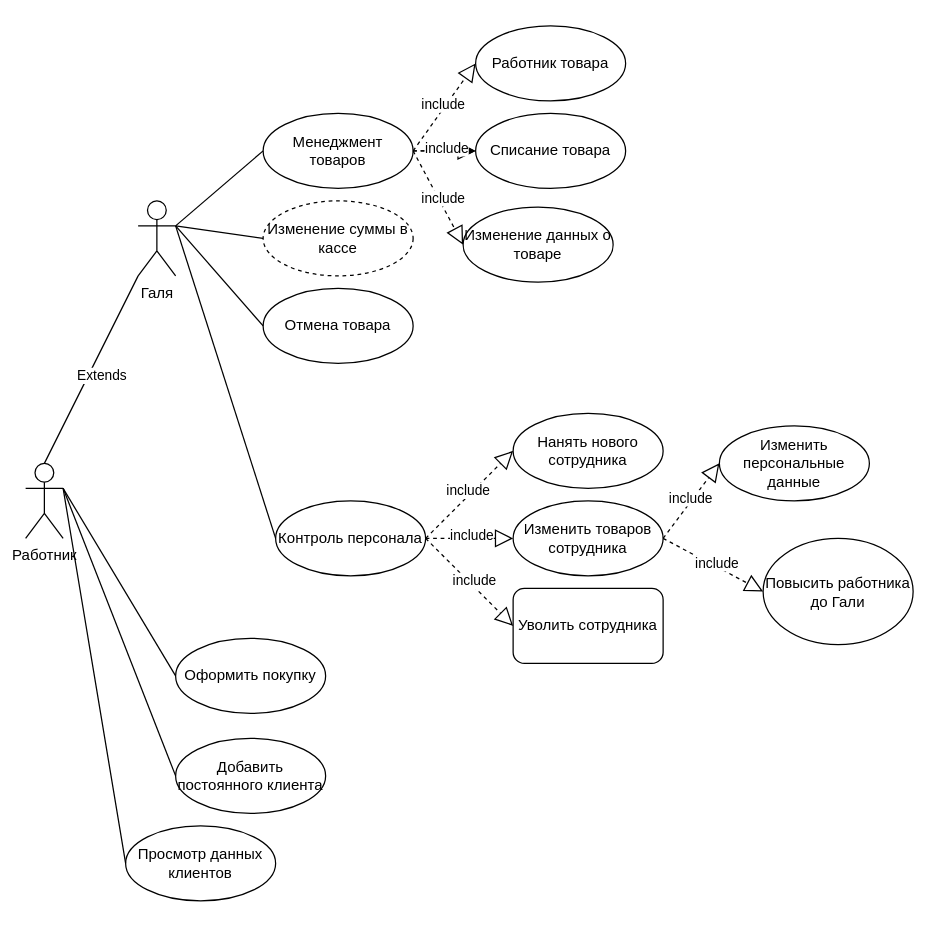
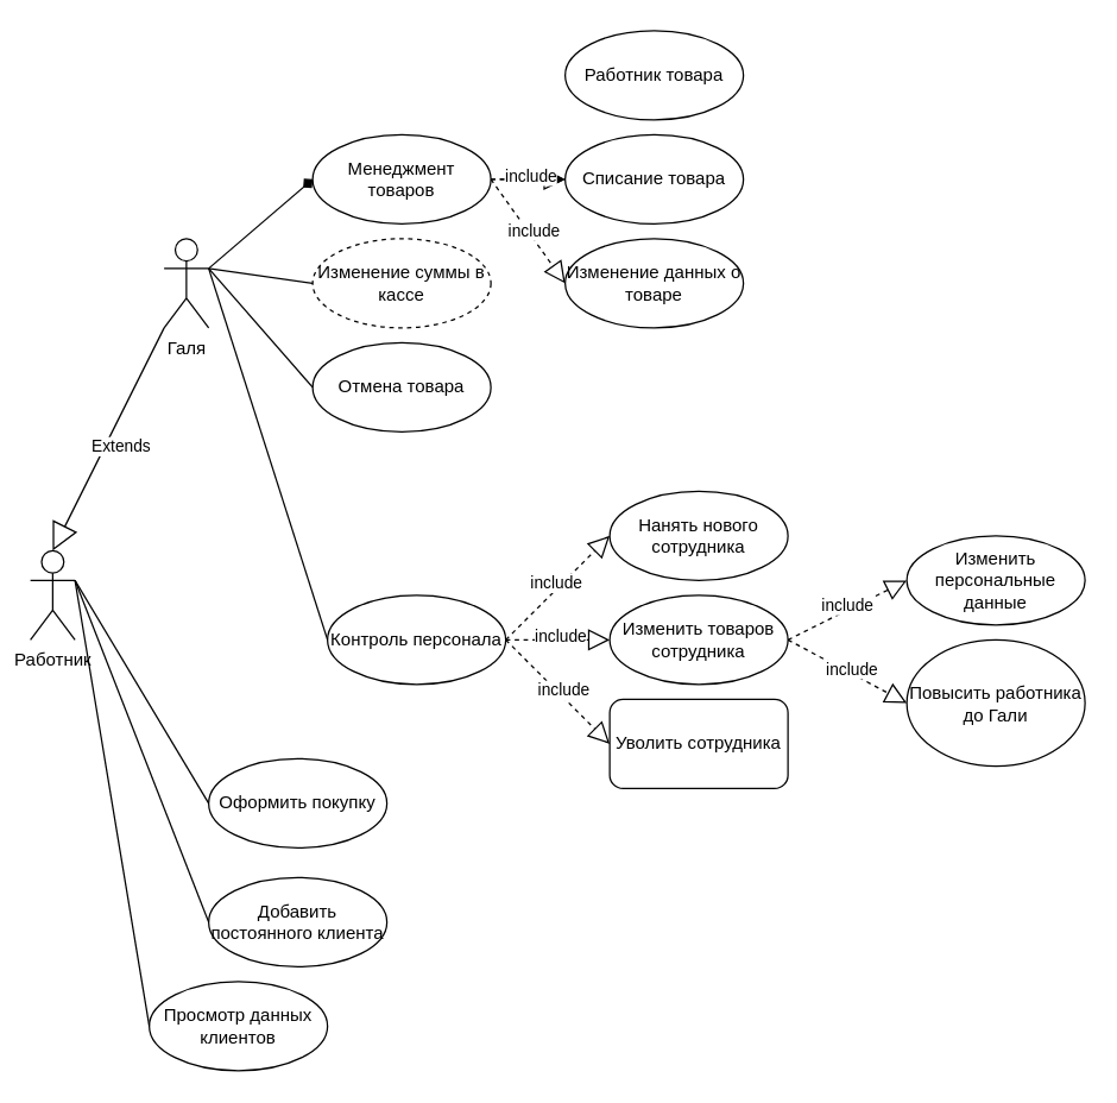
  <mxCell id="0" />
  <mxCell id="1" parent="0" />
  <mxCell id="2" value="Галя&lt;div&gt;&lt;br&gt;&lt;/div&gt;" style="shape=umlActor;verticalLabelPosition=bottom;verticalAlign=top;html=1;outlineConnect=0;" parent="1" vertex="1"><mxGeometry x="110" y="160" width="30" height="60" as="geometry" /></mxCell>
  <mxCell id="3" value="Работник" style="shape=umlActor;verticalLabelPosition=bottom;verticalAlign=top;html=1;outlineConnect=0;" parent="1" vertex="1"><mxGeometry x="20" y="370" width="30" height="60" as="geometry" /></mxCell>
  <mxCell id="4" value="Оформить покупку" style="ellipse;whiteSpace=wrap;html=1;" parent="1" vertex="1"><mxGeometry x="140" y="510" width="120" height="60" as="geometry" /></mxCell>
  <mxCell id="5" value="" style="endArrow=none;html=1;rounded=0;exitX=1;exitY=0.333;exitDx=0;exitDy=0;exitPerimeter=0;entryX=0;entryY=0.5;entryDx=0;entryDy=0;" parent="1" source="3" target="4" edge="1"><mxGeometry width="50" height="50" relative="1" as="geometry"><mxPoint x="340" y="350" as="sourcePoint" /><mxPoint x="390" y="300" as="targetPoint" /></mxGeometry></mxCell>
  <mxCell id="6" value="Добавить постоянного клиента" style="ellipse;whiteSpace=wrap;html=1;" parent="1" vertex="1"><mxGeometry x="140" y="590" width="120" height="60" as="geometry" /></mxCell>
- <mxCell id="7" value="Extends" style="endArrow=none;endSize=16;endFill=0;html=1;rounded=0;exitX=0;exitY=1;exitDx=0;exitDy=0;exitPerimeter=0;entryX=0.5;entryY=0;entryDx=0;entryDy=0;entryPerimeter=0;" parent="1" source="2" target="3" edge="1"><mxGeometry y="10" width="160" relative="1" as="geometry"><mxPoint x="10" y="350" as="sourcePoint" /><mxPoint x="170" y="370" as="targetPoint" /><mxPoint as="offset" /></mxGeometry></mxCell>
+ <mxCell id="7" value="Extends" style="endArrow=block;endSize=16;endFill=0;html=1;rounded=0;exitX=0;exitY=1;exitDx=0;exitDy=0;exitPerimeter=0;entryX=0.5;entryY=0;entryDx=0;entryDy=0;entryPerimeter=0;" parent="1" source="2" target="3" edge="1"><mxGeometry y="10" width="160" relative="1" as="geometry"><mxPoint x="10" y="350" as="sourcePoint" /><mxPoint x="170" y="370" as="targetPoint" /><mxPoint as="offset" /></mxGeometry></mxCell>
  <mxCell id="8" value="" style="endArrow=none;html=1;rounded=0;entryX=0;entryY=0.5;entryDx=0;entryDy=0;exitX=1;exitY=0.333;exitDx=0;exitDy=0;exitPerimeter=0;" parent="1" source="3" target="6" edge="1"><mxGeometry width="50" height="50" relative="1" as="geometry"><mxPoint x="190" y="290" as="sourcePoint" /><mxPoint x="390" y="300" as="targetPoint" /></mxGeometry></mxCell>
  <mxCell id="9" style="edgeStyle=orthogonalEdgeStyle;rounded=0;orthogonalLoop=1;jettySize=auto;html=1;exitX=1;exitY=0.5;exitDx=0;exitDy=0;entryX=0;entryY=0.5;entryDx=0;entryDy=0;dashed=1;" edge="1" parent="1" source="10" target="20"><mxGeometry relative="1" as="geometry" /></mxCell>
  <mxCell id="10" value="Менеджмент товаров" style="ellipse;whiteSpace=wrap;html=1;" parent="1" vertex="1"><mxGeometry x="210" y="90" width="120" height="60" as="geometry" /></mxCell>
- <mxCell id="11" value="" style="endArrow=none;html=1;rounded=0;exitX=1;exitY=0.333;exitDx=0;exitDy=0;exitPerimeter=0;entryX=0;entryY=0.5;entryDx=0;entryDy=0;" parent="1" source="2" target="10" edge="1"><mxGeometry width="50" height="50" relative="1" as="geometry"><mxPoint x="340" y="350" as="sourcePoint" /><mxPoint x="390" y="300" as="targetPoint" /></mxGeometry></mxCell>
+ <mxCell id="11" value="" style="endArrow=diamond;html=1;rounded=0;exitX=1;exitY=0.333;exitDx=0;exitDy=0;exitPerimeter=0;entryX=0;entryY=0.5;entryDx=0;entryDy=0;" parent="1" source="2" target="10" edge="1"><mxGeometry width="50" height="50" relative="1" as="geometry"><mxPoint x="340" y="350" as="sourcePoint" /><mxPoint x="390" y="300" as="targetPoint" /></mxGeometry></mxCell>
  <mxCell id="12" value="Контроль персонала" style="ellipse;whiteSpace=wrap;html=1;" parent="1" vertex="1"><mxGeometry x="220" y="400" width="120" height="60" as="geometry" /></mxCell>
  <mxCell id="13" value="" style="endArrow=none;html=1;rounded=0;entryX=0;entryY=0.5;entryDx=0;entryDy=0;exitX=1;exitY=0.333;exitDx=0;exitDy=0;exitPerimeter=0;" parent="1" source="2" target="12" edge="1"><mxGeometry width="50" height="50" relative="1" as="geometry"><mxPoint x="160" y="180" as="sourcePoint" /><mxPoint x="390" y="300" as="targetPoint" /></mxGeometry></mxCell>
  <mxCell id="14" value="Повысить работника до Гали" style="ellipse;whiteSpace=wrap;html=1;" parent="1" vertex="1"><mxGeometry x="610" y="430" width="120" height="85" as="geometry" /></mxCell>
  <mxCell id="15" value="Нанять нового сотрудника" style="ellipse;whiteSpace=wrap;html=1;" parent="1" vertex="1"><mxGeometry x="410" y="330" width="120" height="60" as="geometry" /></mxCell>
  <mxCell id="16" value="Уволить сотрудника" style="whiteSpace=wrap;html=1;rounded=1;" parent="1" vertex="1"><mxGeometry x="410" y="470" width="120" height="60" as="geometry" /></mxCell>
  <mxCell id="17" value="Изменить товаров сотрудника" style="ellipse;whiteSpace=wrap;html=1;" parent="1" vertex="1"><mxGeometry x="410" y="400" width="120" height="60" as="geometry" /></mxCell>
- <mxCell id="18" value="Изменить персональные данные" style="ellipse;whiteSpace=wrap;html=1;" parent="1" vertex="1"><mxGeometry x="575" y="340" width="120" height="60" as="geometry" /></mxCell>
+ <mxCell id="18" value="Изменить персональные данные" style="ellipse;whiteSpace=wrap;html=1;" parent="1" vertex="1"><mxGeometry x="610" y="360" width="120" height="60" as="geometry" /></mxCell>
  <mxCell id="19" value="Работник товара" style="ellipse;whiteSpace=wrap;html=1;" parent="1" vertex="1"><mxGeometry x="380" width="120" height="60" as="geometry" y="20" /></mxCell>
  <mxCell id="20" value="Списание товара" style="ellipse;whiteSpace=wrap;html=1;" parent="1" vertex="1"><mxGeometry x="380" y="90" width="120" height="60" as="geometry" /></mxCell>
- <mxCell id="21" value="Изменение данных о товаре" style="ellipse;whiteSpace=wrap;html=1;" parent="1" vertex="1"><mxGeometry x="370" y="165" width="120" height="60" as="geometry" /></mxCell>
+ <mxCell id="21" value="Изменение данных о товаре" style="ellipse;whiteSpace=wrap;html=1;" parent="1" vertex="1"><mxGeometry x="380" y="160" width="120" height="60" as="geometry" /></mxCell>
  <mxCell id="22" value="Просмотр данных клиентов" style="ellipse;whiteSpace=wrap;html=1;" parent="1" vertex="1"><mxGeometry x="100" y="660" width="120" height="60" as="geometry" /></mxCell>
  <mxCell id="23" value="" style="endArrow=none;html=1;rounded=0;exitX=0;exitY=0.5;exitDx=0;exitDy=0;entryX=1;entryY=0.333;entryDx=0;entryDy=0;entryPerimeter=0;" parent="1" source="22" target="3" edge="1"><mxGeometry width="50" height="50" relative="1" as="geometry"><mxPoint x="340" y="550" as="sourcePoint" /><mxPoint x="260" y="480" as="targetPoint" /></mxGeometry></mxCell>
  <mxCell id="24" value="Изменение суммы в кассе" style="ellipse;whiteSpace=wrap;html=1;dashed=1;" parent="1" vertex="1"><mxGeometry x="210" y="160" width="120" height="60" as="geometry" /></mxCell>
  <mxCell id="25" value="Отмена товара" style="ellipse;whiteSpace=wrap;html=1;" parent="1" vertex="1"><mxGeometry x="210" y="230" width="120" height="60" as="geometry" /></mxCell>
  <mxCell id="26" value="" style="endArrow=none;html=1;rounded=0;entryX=0;entryY=0.5;entryDx=0;entryDy=0;exitX=1;exitY=0.333;exitDx=0;exitDy=0;exitPerimeter=0;" parent="1" source="2" target="25" edge="1"><mxGeometry width="50" height="50" relative="1" as="geometry"><mxPoint x="140" y="180" as="sourcePoint" /><mxPoint x="390" y="400" as="targetPoint" /></mxGeometry></mxCell>
  <mxCell id="27" value="" style="endArrow=none;html=1;rounded=0;exitX=0;exitY=0.5;exitDx=0;exitDy=0;entryX=1;entryY=0.333;entryDx=0;entryDy=0;entryPerimeter=0;" parent="1" source="24" target="2" edge="1"><mxGeometry width="50" height="50" relative="1" as="geometry"><mxPoint x="340" y="450" as="sourcePoint" /><mxPoint x="390" y="400" as="targetPoint" /></mxGeometry></mxCell>
- <mxCell id="28" value="" style="endArrow=block;dashed=1;endFill=0;endSize=12;html=1;rounded=0;exitX=1;exitY=0.5;exitDx=0;exitDy=0;entryX=0;entryY=0.5;entryDx=0;entryDy=0;" edge="1" parent="1" source="10" target="19"><mxGeometry width="160" relative="1" as="geometry"><mxPoint x="370" y="250" as="sourcePoint" /><mxPoint x="530" y="250" as="targetPoint" /></mxGeometry></mxCell>
- <mxCell id="29" value="include" style="edgeLabel;html=1;align=center;verticalAlign=middle;resizable=0;points=[];" vertex="1" connectable="0" parent="28"><mxGeometry x="0.03" y="3" relative="1" as="geometry"><mxPoint as="offset" /></mxGeometry></mxCell>
  <mxCell id="30" value="" style="endArrow=block;dashed=1;endFill=0;endSize=12;html=1;rounded=0;entryX=0;entryY=0.5;entryDx=0;entryDy=0;" edge="1" parent="1" target="20"><mxGeometry width="160" relative="1" as="geometry"><mxPoint x="330" y="120" as="sourcePoint" /><mxPoint x="390" y="60" as="targetPoint" /></mxGeometry></mxCell>
  <mxCell id="31" value="include" style="edgeLabel;html=1;align=center;verticalAlign=middle;resizable=0;points=[];" vertex="1" connectable="0" parent="30"><mxGeometry x="0.03" y="3" relative="1" as="geometry"><mxPoint as="offset" /></mxGeometry></mxCell>
  <mxCell id="32" value="" style="endArrow=block;dashed=1;endFill=0;endSize=12;html=1;rounded=0;entryX=0;entryY=0.5;entryDx=0;entryDy=0;" edge="1" parent="1" target="21"><mxGeometry width="160" relative="1" as="geometry"><mxPoint x="330" y="120" as="sourcePoint" /><mxPoint x="390" y="60" as="targetPoint" /></mxGeometry></mxCell>
  <mxCell id="33" value="include" style="edgeLabel;html=1;align=center;verticalAlign=middle;resizable=0;points=[];" vertex="1" connectable="0" parent="32"><mxGeometry x="0.03" y="3" relative="1" as="geometry"><mxPoint as="offset" /></mxGeometry></mxCell>
  <mxCell id="34" value="" style="endArrow=block;dashed=1;endFill=0;endSize=12;html=1;rounded=0;entryX=0;entryY=0.5;entryDx=0;entryDy=0;exitX=1;exitY=0.5;exitDx=0;exitDy=0;" edge="1" parent="1" source="12" target="15"><mxGeometry width="160" relative="1" as="geometry"><mxPoint x="339" y="430" as="sourcePoint" /><mxPoint x="389" y="500" as="targetPoint" /></mxGeometry></mxCell>
  <mxCell id="35" value="include" style="edgeLabel;html=1;align=center;verticalAlign=middle;resizable=0;points=[];" vertex="1" connectable="0" parent="34"><mxGeometry x="0.03" y="3" relative="1" as="geometry"><mxPoint as="offset" /></mxGeometry></mxCell>
  <mxCell id="36" value="" style="endArrow=block;dashed=1;endFill=0;endSize=12;html=1;rounded=0;entryX=0;entryY=0.5;entryDx=0;entryDy=0;exitX=1;exitY=0.5;exitDx=0;exitDy=0;" edge="1" parent="1" source="12" target="17"><mxGeometry width="160" relative="1" as="geometry"><mxPoint x="350" y="440" as="sourcePoint" /><mxPoint x="420" y="370" as="targetPoint" /></mxGeometry></mxCell>
  <mxCell id="37" value="include" style="edgeLabel;html=1;align=center;verticalAlign=middle;resizable=0;points=[];" vertex="1" connectable="0" parent="36"><mxGeometry x="0.03" y="3" relative="1" as="geometry"><mxPoint as="offset" /></mxGeometry></mxCell>
  <mxCell id="38" value="" style="endArrow=block;dashed=1;endFill=0;endSize=12;html=1;rounded=0;entryX=0;entryY=0.5;entryDx=0;entryDy=0;" edge="1" parent="1" target="16"><mxGeometry width="160" relative="1" as="geometry"><mxPoint x="340" y="430" as="sourcePoint" /><mxPoint x="420" y="370" as="targetPoint" /></mxGeometry></mxCell>
  <mxCell id="39" value="include" style="edgeLabel;html=1;align=center;verticalAlign=middle;resizable=0;points=[];" vertex="1" connectable="0" parent="38"><mxGeometry x="0.03" y="3" relative="1" as="geometry"><mxPoint as="offset" /></mxGeometry></mxCell>
  <mxCell id="40" value="" style="endArrow=block;dashed=1;endFill=0;endSize=12;html=1;rounded=0;entryX=0;entryY=0.5;entryDx=0;entryDy=0;exitX=1;exitY=0.5;exitDx=0;exitDy=0;" edge="1" parent="1" source="17" target="18"><mxGeometry width="160" relative="1" as="geometry"><mxPoint x="530" y="430" as="sourcePoint" /><mxPoint x="600" y="360" as="targetPoint" /></mxGeometry></mxCell>
  <mxCell id="41" value="include" style="edgeLabel;html=1;align=center;verticalAlign=middle;resizable=0;points=[];" vertex="1" connectable="0" parent="40"><mxGeometry x="0.03" y="3" relative="1" as="geometry"><mxPoint as="offset" /></mxGeometry></mxCell>
  <mxCell id="42" value="" style="endArrow=block;dashed=1;endFill=0;endSize=12;html=1;rounded=0;entryX=0;entryY=0.5;entryDx=0;entryDy=0;exitX=1;exitY=0.5;exitDx=0;exitDy=0;" edge="1" parent="1" target="14"><mxGeometry width="160" relative="1" as="geometry"><mxPoint x="530" y="430" as="sourcePoint" /><mxPoint x="610" y="390" as="targetPoint" /></mxGeometry></mxCell>
  <mxCell id="43" value="include" style="edgeLabel;html=1;align=center;verticalAlign=middle;resizable=0;points=[];" vertex="1" connectable="0" parent="42"><mxGeometry x="0.03" y="3" relative="1" as="geometry"><mxPoint as="offset" /></mxGeometry></mxCell>
